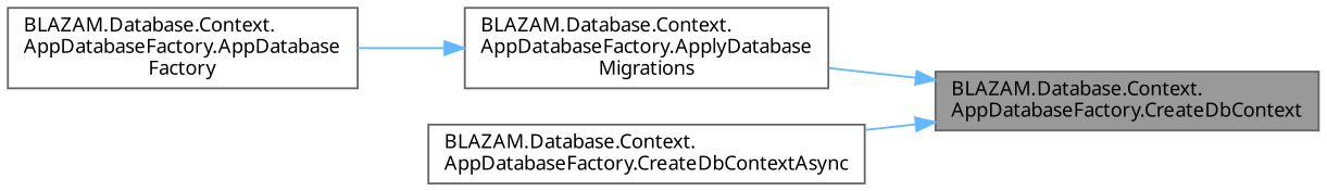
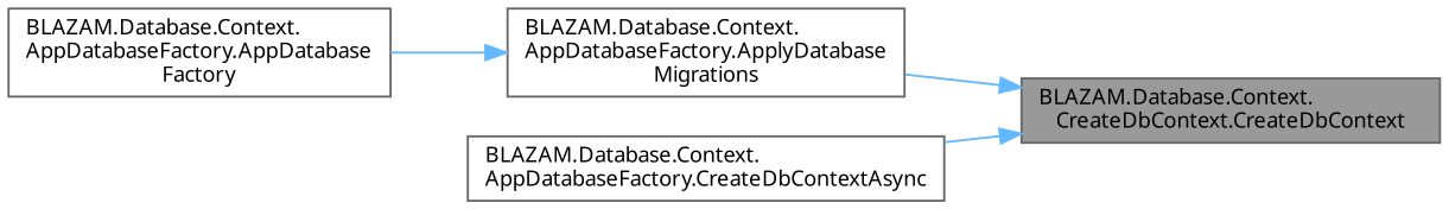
  digraph {
    rankdir=RL
    fontname="Noto Sans"
    node [color=grey40 fillcolor=white fontname="Noto Sans" fontsize=10 shape=box style=filled]
    edge [color=steelblue1 dir=back fontname="Noto Sans" fontsize=10 labelfontname=Helvetica labelfontsize=10 style=solid]
-   n1 [color=gray40 fillcolor=grey60 fontcolor=black height=0.2 label="BLAZAM.Database.Context.\lAppDatabaseFactory.CreateDbContext" width=0.4]
+   n1 [color=gray40 fillcolor=grey60 fontcolor=black height=0.2 label="BLAZAM.Database.Context.\lCreateDbContext.CreateDbContext" width=0.4]
    n2 [height=0.2 label="BLAZAM.Database.Context.\lAppDatabaseFactory.ApplyDatabase\lMigrations" width=0.4]
    n3 [height=0.2 label="BLAZAM.Database.Context.\lAppDatabaseFactory.CreateDbContextAsync" width=0.4]
    n4 [height=0.2 label="BLAZAM.Database.Context.\lAppDatabaseFactory.AppDatabase\lFactory" width=0.4]
    n1 -> n2
    n1 -> n3
    n2 -> n4
  }
